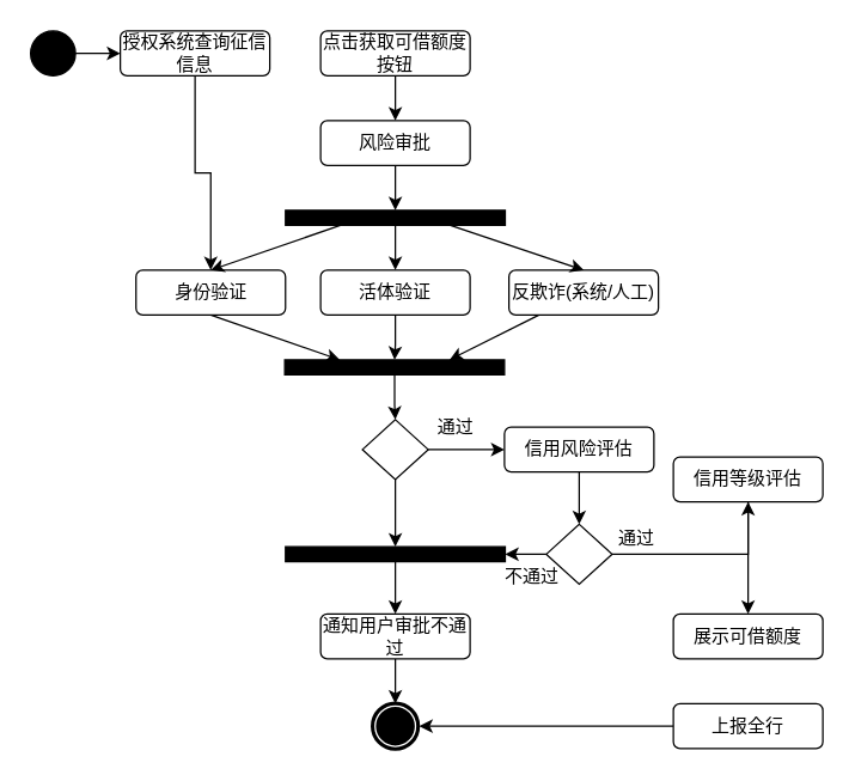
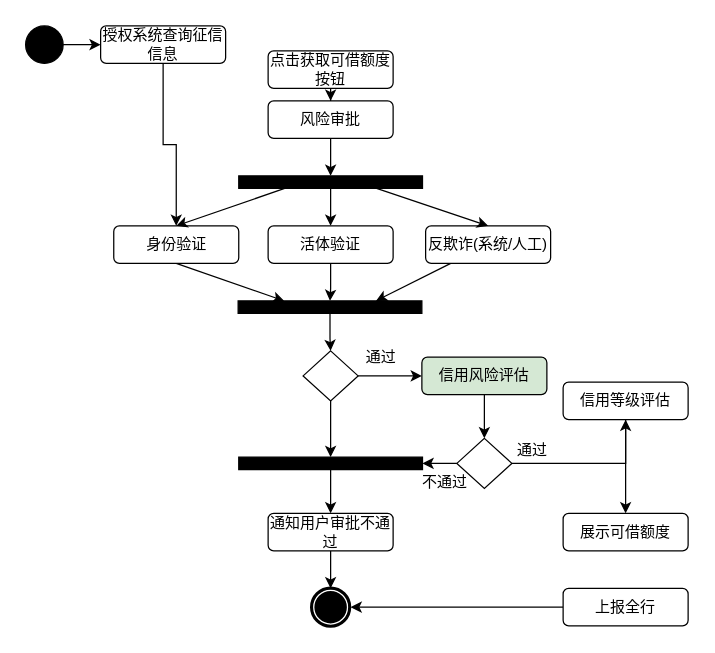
  <mxCell id="0" />
  <mxCell id="1" parent="0" />
  <mxCell id="2" value="" style="edgeStyle=orthogonalEdgeStyle;rounded=0;orthogonalLoop=1;jettySize=auto;html=1;" edge="1" parent="1" source="3" target="5"><mxGeometry relative="1" as="geometry" /></mxCell>
- <mxCell id="3" value="点击获取可借额度按钮" style="rounded=1;whiteSpace=wrap;html=1;" vertex="1" parent="1"><mxGeometry x="214" y="20" width="100" height="30" as="geometry" /></mxCell>
+ <mxCell id="3" value="点击获取可借额度按钮" style="rounded=1;whiteSpace=wrap;html=1;" vertex="1" parent="1"><mxGeometry x="214" y="40" width="100" height="30" as="geometry" /></mxCell>
  <mxCell id="4" style="edgeStyle=orthogonalEdgeStyle;rounded=0;orthogonalLoop=1;jettySize=auto;html=1;entryX=0.5;entryY=0;entryDx=0;entryDy=0;" edge="1" parent="1" source="5" target="7"><mxGeometry relative="1" as="geometry" /></mxCell>
  <mxCell id="5" value="风险审批" style="rounded=1;whiteSpace=wrap;html=1;" vertex="1" parent="1"><mxGeometry x="214" y="80" width="100" height="30" as="geometry" /></mxCell>
  <mxCell id="6" value="" style="edgeStyle=orthogonalEdgeStyle;rounded=0;orthogonalLoop=1;jettySize=auto;html=1;" edge="1" parent="1" source="7" target="11"><mxGeometry relative="1" as="geometry" /></mxCell>
  <mxCell id="7" value="" style="whiteSpace=wrap;html=1;rounded=0;shadow=0;comic=0;labelBackgroundColor=none;strokeWidth=1;fillColor=#000000;fontFamily=Verdana;fontSize=12;align=center;rotation=0;" vertex="1" parent="1"><mxGeometry x="190.5" y="140" width="147" height="10" as="geometry" /></mxCell>
  <mxCell id="8" style="rounded=0;orthogonalLoop=1;jettySize=auto;html=1;entryX=0.25;entryY=0;entryDx=0;entryDy=0;exitX=0.5;exitY=1;exitDx=0;exitDy=0;" edge="1" parent="1" source="9" target="17"><mxGeometry relative="1" as="geometry" /></mxCell>
  <mxCell id="9" value="身份验证" style="rounded=1;whiteSpace=wrap;html=1;" vertex="1" parent="1"><mxGeometry x="90.5" y="180" width="100" height="30" as="geometry" /></mxCell>
  <mxCell id="10" style="edgeStyle=orthogonalEdgeStyle;rounded=0;orthogonalLoop=1;jettySize=auto;html=1;entryX=0.5;entryY=0;entryDx=0;entryDy=0;" edge="1" parent="1" source="11" target="17"><mxGeometry relative="1" as="geometry" /></mxCell>
  <mxCell id="11" value="活体验证" style="rounded=1;whiteSpace=wrap;html=1;" vertex="1" parent="1"><mxGeometry x="214" y="180" width="100" height="30" as="geometry" /></mxCell>
  <mxCell id="12" style="rounded=0;orthogonalLoop=1;jettySize=auto;html=1;entryX=0.75;entryY=0;entryDx=0;entryDy=0;" edge="1" parent="1" source="13" target="17"><mxGeometry relative="1" as="geometry" /></mxCell>
  <mxCell id="13" value="反欺诈(系统/人工)" style="rounded=1;whiteSpace=wrap;html=1;" vertex="1" parent="1"><mxGeometry x="340" y="180" width="100" height="30" as="geometry" /></mxCell>
  <mxCell id="14" value="" style="endArrow=classic;html=1;rounded=0;exitX=0.25;exitY=1;exitDx=0;exitDy=0;entryX=0.5;entryY=0;entryDx=0;entryDy=0;" edge="1" parent="1" source="7" target="9"><mxGeometry width="50" height="50" relative="1" as="geometry"><mxPoint x="70" y="290" as="sourcePoint" /><mxPoint x="120" y="240" as="targetPoint" /></mxGeometry></mxCell>
  <mxCell id="15" value="" style="endArrow=classic;html=1;rounded=0;exitX=0.75;exitY=1;exitDx=0;exitDy=0;entryX=0.5;entryY=0;entryDx=0;entryDy=0;" edge="1" parent="1" source="7" target="13"><mxGeometry width="50" height="50" relative="1" as="geometry"><mxPoint x="350" y="280" as="sourcePoint" /><mxPoint x="400" y="230" as="targetPoint" /></mxGeometry></mxCell>
  <mxCell id="16" value="" style="edgeStyle=orthogonalEdgeStyle;rounded=0;orthogonalLoop=1;jettySize=auto;html=1;" edge="1" parent="1" source="17" target="20"><mxGeometry relative="1" as="geometry" /></mxCell>
  <mxCell id="17" value="" style="whiteSpace=wrap;html=1;rounded=0;shadow=0;comic=0;labelBackgroundColor=none;strokeWidth=1;fillColor=#000000;fontFamily=Verdana;fontSize=12;align=center;rotation=0;" vertex="1" parent="1"><mxGeometry x="190" y="240" width="147" height="10" as="geometry" /></mxCell>
  <mxCell id="18" value="" style="edgeStyle=orthogonalEdgeStyle;rounded=0;orthogonalLoop=1;jettySize=auto;html=1;" edge="1" parent="1" source="20" target="22"><mxGeometry relative="1" as="geometry" /></mxCell>
  <mxCell id="19" value="" style="edgeStyle=orthogonalEdgeStyle;rounded=0;orthogonalLoop=1;jettySize=auto;html=1;" edge="1" parent="1" source="20" target="27"><mxGeometry relative="1" as="geometry" /></mxCell>
  <mxCell id="20" value="" style="rhombus;whiteSpace=wrap;html=1;" vertex="1" parent="1"><mxGeometry x="242" y="280" width="44" height="40" as="geometry" /></mxCell>
  <mxCell id="21" value="" style="edgeStyle=orthogonalEdgeStyle;rounded=0;orthogonalLoop=1;jettySize=auto;html=1;" edge="1" parent="1" source="22" target="25"><mxGeometry relative="1" as="geometry" /></mxCell>
- <mxCell id="22" value="信用风险评估" style="rounded=1;whiteSpace=wrap;html=1;" vertex="1" parent="1"><mxGeometry x="337" y="285" width="100" height="30" as="geometry" /></mxCell>
+ <mxCell id="22" value="信用风险评估" style="rounded=1;whiteSpace=wrap;html=1;fillColor=#d5e8d4;" vertex="1" parent="1"><mxGeometry x="337" y="285" width="100" height="30" as="geometry" /></mxCell>
  <mxCell id="23" value="" style="edgeStyle=orthogonalEdgeStyle;rounded=0;orthogonalLoop=1;jettySize=auto;html=1;" edge="1" parent="1" source="25" target="27"><mxGeometry relative="1" as="geometry" /></mxCell>
  <mxCell id="24" value="" style="edgeStyle=orthogonalEdgeStyle;rounded=0;orthogonalLoop=1;jettySize=auto;html=1;" edge="1" parent="1" source="25" target="38"><mxGeometry relative="1" as="geometry" /></mxCell>
  <mxCell id="25" value="" style="rhombus;whiteSpace=wrap;html=1;" vertex="1" parent="1"><mxGeometry x="365" y="350" width="44" height="40" as="geometry" /></mxCell>
  <mxCell id="26" value="" style="edgeStyle=orthogonalEdgeStyle;rounded=0;orthogonalLoop=1;jettySize=auto;html=1;" edge="1" parent="1" source="27" target="30"><mxGeometry relative="1" as="geometry" /></mxCell>
  <mxCell id="27" value="" style="whiteSpace=wrap;html=1;rounded=0;shadow=0;comic=0;labelBackgroundColor=none;strokeWidth=1;fillColor=#000000;fontFamily=Verdana;fontSize=12;align=center;rotation=0;" vertex="1" parent="1"><mxGeometry x="190.5" y="365" width="147" height="10" as="geometry" /></mxCell>
  <mxCell id="28" value="" style="shape=mxgraph.bpmn.shape;html=1;verticalLabelPosition=bottom;labelBackgroundColor=#ffffff;verticalAlign=top;perimeter=ellipsePerimeter;outline=end;symbol=terminate;rounded=0;shadow=0;comic=0;strokeWidth=1;fontFamily=Verdana;fontSize=12;align=center;" vertex="1" parent="1"><mxGeometry x="249" y="470" width="30" height="30" as="geometry" /></mxCell>
  <mxCell id="29" value="" style="edgeStyle=orthogonalEdgeStyle;rounded=0;orthogonalLoop=1;jettySize=auto;html=1;" edge="1" parent="1" source="30" target="28"><mxGeometry relative="1" as="geometry" /></mxCell>
  <mxCell id="30" value="通知用户审批不通过" style="rounded=1;whiteSpace=wrap;html=1;" vertex="1" parent="1"><mxGeometry x="214" y="410" width="100" height="30" as="geometry" /></mxCell>
  <mxCell id="31" value="通过" style="text;html=1;align=center;verticalAlign=middle;resizable=0;points=[];autosize=1;strokeColor=none;fillColor=none;" vertex="1" parent="1"><mxGeometry x="279" y="270" width="50" height="30" as="geometry" /></mxCell>
  <mxCell id="32" value="" style="edgeStyle=orthogonalEdgeStyle;rounded=0;orthogonalLoop=1;jettySize=auto;html=1;" edge="1" parent="1" source="33" target="9"><mxGeometry relative="1" as="geometry" /></mxCell>
  <mxCell id="33" value="授权系统查询征信信息" style="rounded=1;whiteSpace=wrap;html=1;" vertex="1" parent="1"><mxGeometry x="80" y="20" width="100" height="30" as="geometry" /></mxCell>
  <mxCell id="34" value="" style="edgeStyle=orthogonalEdgeStyle;rounded=0;orthogonalLoop=1;jettySize=auto;html=1;" edge="1" parent="1" source="35" target="33"><mxGeometry relative="1" as="geometry" /></mxCell>
  <mxCell id="35" value="" style="ellipse;whiteSpace=wrap;html=1;rounded=0;shadow=0;comic=0;labelBackgroundColor=none;strokeWidth=1;fillColor=#000000;fontFamily=Verdana;fontSize=12;align=center;" vertex="1" parent="1"><mxGeometry x="20" y="20" width="30" height="30" as="geometry" /></mxCell>
  <mxCell id="36" value="不通过" style="text;html=1;align=center;verticalAlign=middle;resizable=0;points=[];autosize=1;strokeColor=none;fillColor=none;" vertex="1" parent="1"><mxGeometry x="325" y="370" width="60" height="30" as="geometry" /></mxCell>
  <mxCell id="37" value="" style="edgeStyle=orthogonalEdgeStyle;rounded=0;orthogonalLoop=1;jettySize=auto;html=1;" edge="1" parent="1" source="38" target="40"><mxGeometry relative="1" as="geometry" /></mxCell>
  <mxCell id="38" value="信用等级评估" style="rounded=1;whiteSpace=wrap;html=1;" vertex="1" parent="1"><mxGeometry x="450" y="305" width="100" height="30" as="geometry" /></mxCell>
  <mxCell id="39" value="通过" style="text;html=1;align=center;verticalAlign=middle;resizable=0;points=[];autosize=1;strokeColor=none;fillColor=none;" vertex="1" parent="1"><mxGeometry x="400" y="345" width="50" height="30" as="geometry" /></mxCell>
  <mxCell id="40" value="展示可借额度" style="rounded=1;whiteSpace=wrap;html=1;" vertex="1" parent="1"><mxGeometry x="450" y="410" width="100" height="30" as="geometry" /></mxCell>
  <mxCell id="41" style="edgeStyle=orthogonalEdgeStyle;rounded=0;orthogonalLoop=1;jettySize=auto;html=1;" edge="1" parent="1" source="42"><mxGeometry relative="1" as="geometry"><mxPoint x="280" y="485" as="targetPoint" /></mxGeometry></mxCell>
  <mxCell id="42" value="上报全行" style="rounded=1;whiteSpace=wrap;html=1;" vertex="1" parent="1"><mxGeometry x="450" y="470" width="100" height="30" as="geometry" /></mxCell>
